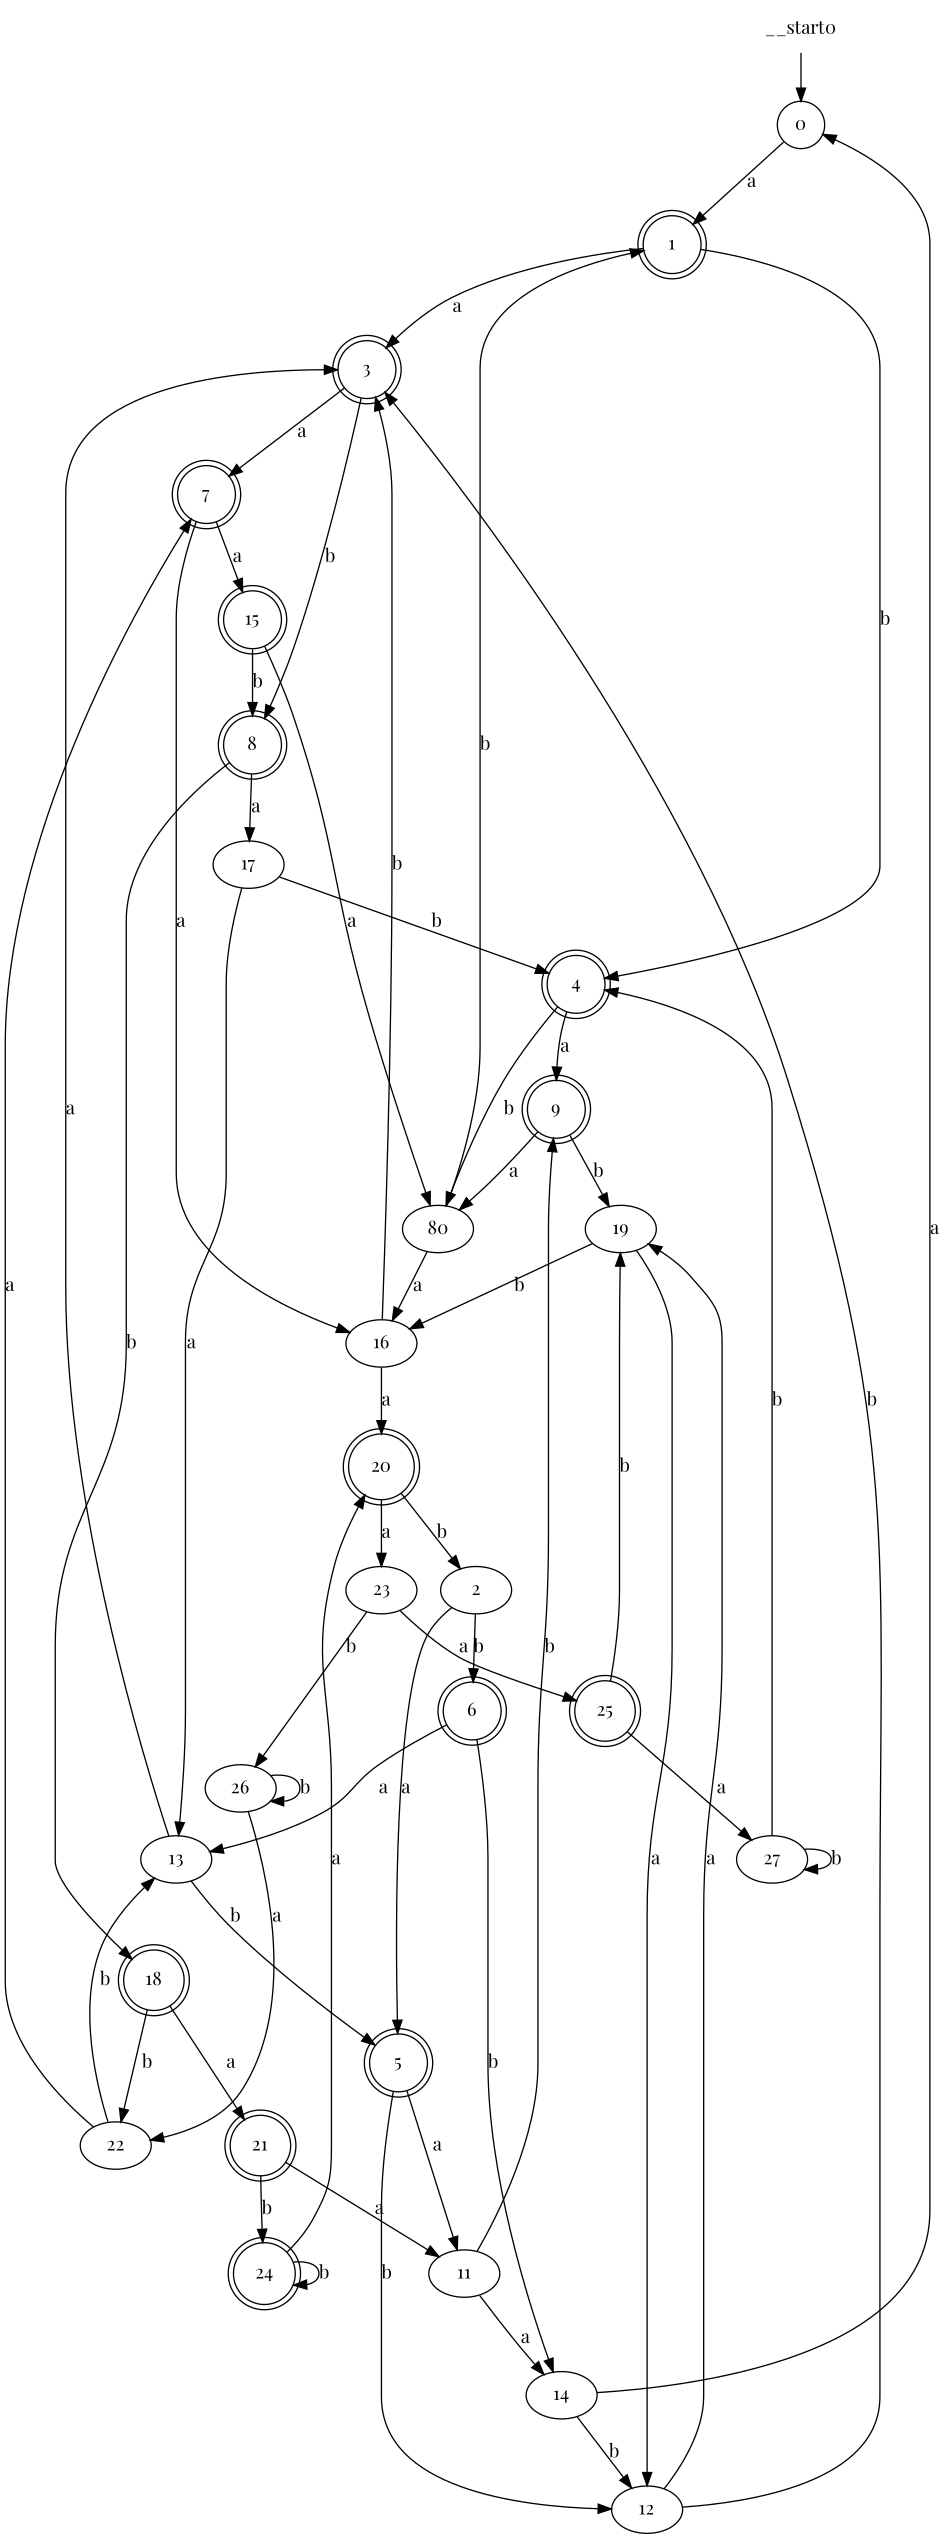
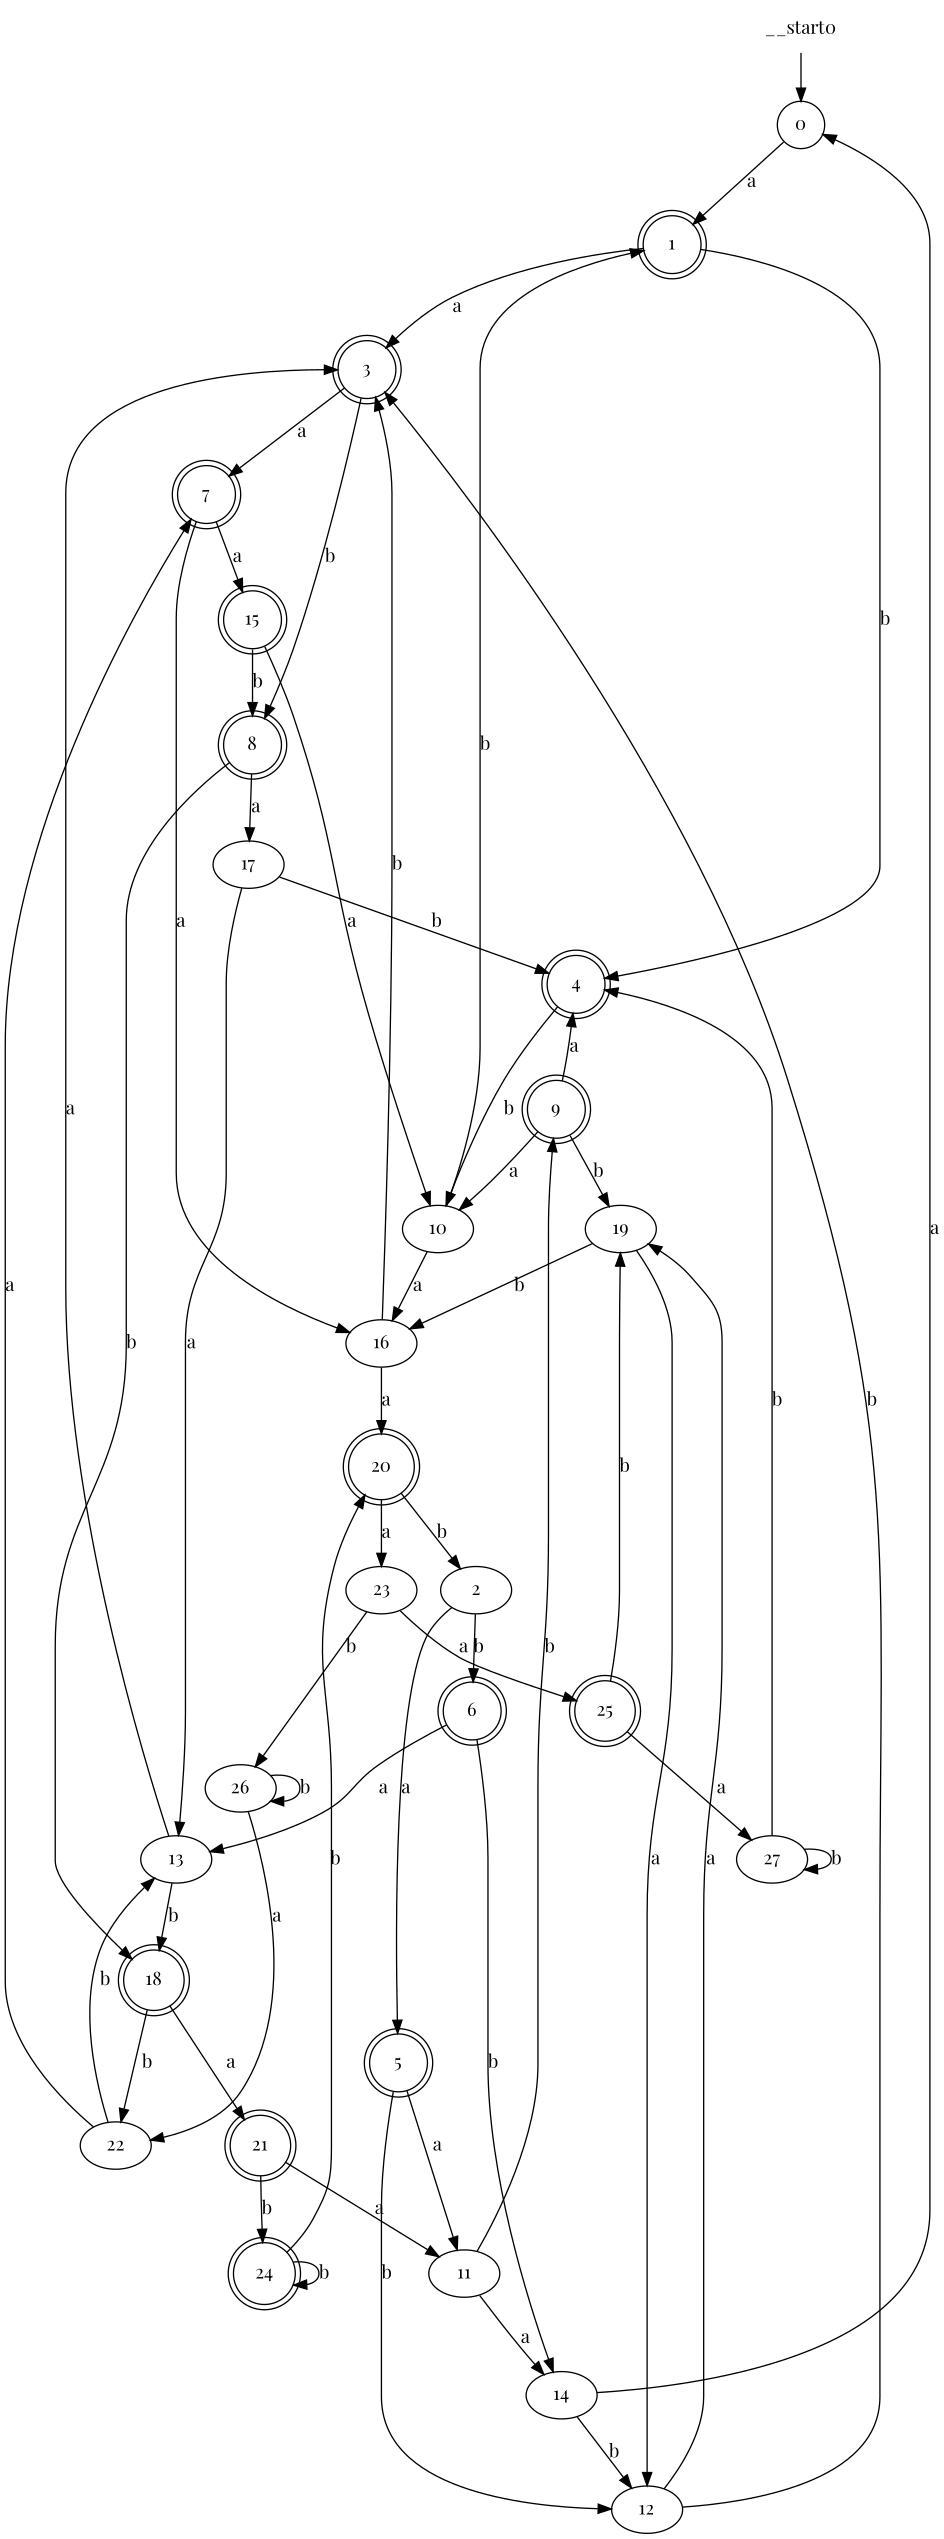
  digraph {
    fontname="Playfair Display"
    node [fontname="Playfair Display" shape=doublecircle]
    edge [fontname="Playfair Display"]
    __start0 [shape=none]
    0 [shape=circle]
    1
    3
    4
    2 [shape=""]
    5
    6
    7
    8
    9
-   10 [label=80 shape=""]
+   10 [shape=""]
    11 [shape=""]
    12 [shape=""]
    13 [shape=""]
    14 [shape=""]
    15
    16 [shape=""]
    17 [shape=""]
    18
    19 [shape=""]
    20
    21
    22 [shape=""]
    23 [shape=""]
    24
    25
    26 [shape=""]
    27 [shape=""]
    __start0 -> 0
    0 -> 1 [label=a]
    1 -> 3 [label=a]
    1 -> 4 [label=b]
    3 -> 7 [label=a]
    3 -> 8 [label=b]
-   4 -> 9 [label=a]
+   9 -> 4 [label=a]
    4 -> 10 [label=b]
    2 -> 5 [label=a]
    2 -> 6 [label=b]
    5 -> 11 [label=a]
    5 -> 12 [label=b]
    6 -> 13 [label=a]
    6 -> 14 [label=b]
    7 -> 15 [label=a]
    7 -> 16 [label=a]
    8 -> 17 [label=a]
    8 -> 18 [label=b]
    9 -> 10 [label=a]
    9 -> 19 [label=b]
    10 -> 1 [label=b]
    10 -> 16 [label=a]
    11 -> 9 [label=b]
    11 -> 14 [label=a]
    12 -> 3 [label=b]
    12 -> 19 [label=a]
    13 -> 3 [label=a]
-   13 -> 5 [label=b]
+   13 -> 18 [label=b]
    14 -> 0 [label=a]
    14 -> 12 [label=b]
    15 -> 8 [label=b]
    15 -> 10 [label=a]
    16 -> 3 [label=b]
    16 -> 20 [label=a]
    17 -> 4 [label=b]
    17 -> 13 [label=a]
    18 -> 21 [label=a]
    18 -> 22 [label=b]
    19 -> 12 [label=a]
    19 -> 16 [label=b]
    20 -> 2 [label=b]
    20 -> 23 [label=a]
    21 -> 11 [label=a]
    21 -> 24 [label=b]
    22 -> 7 [label=a]
    22 -> 13 [label=b]
    23 -> 25 [label=a]
    23 -> 26 [label=b]
-   24 -> 20 [label=a]
+   24 -> 20 [label=b]
    24 -> 24 [label=b]
    25 -> 19 [label=b]
    25 -> 27 [label=a]
    26 -> 22 [label=a]
    26 -> 26 [label=b]
    27 -> 4 [label=b]
    27 -> 27 [label=b]
  }
